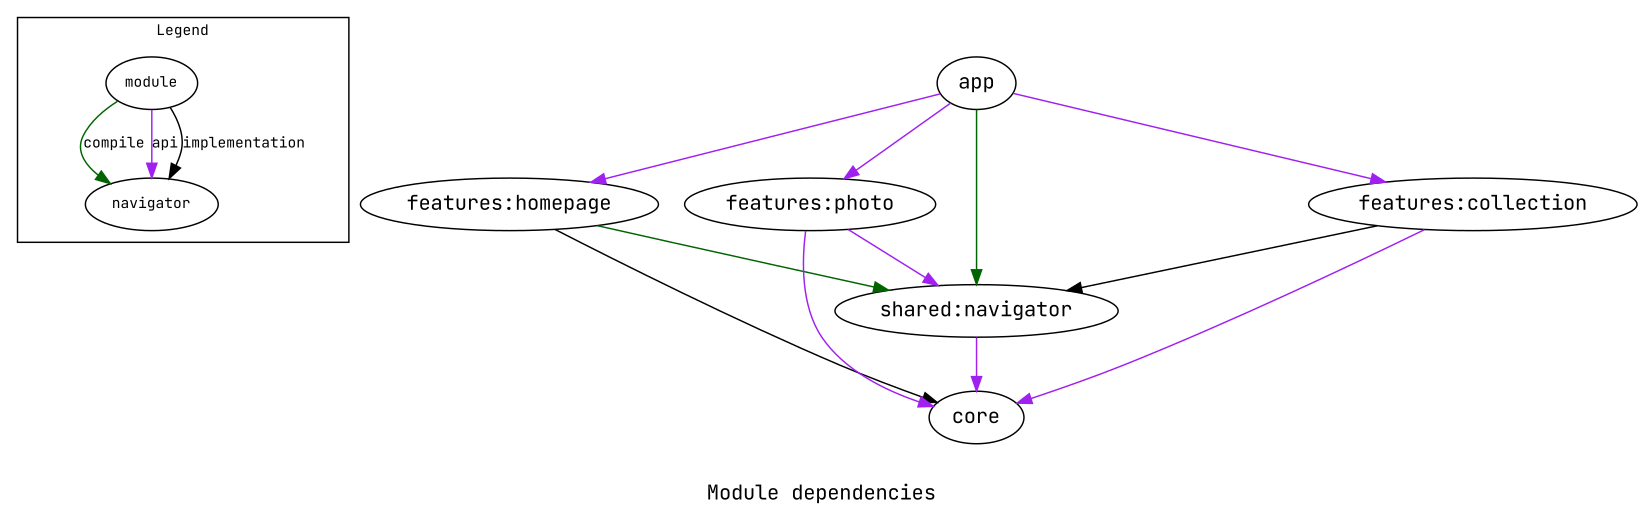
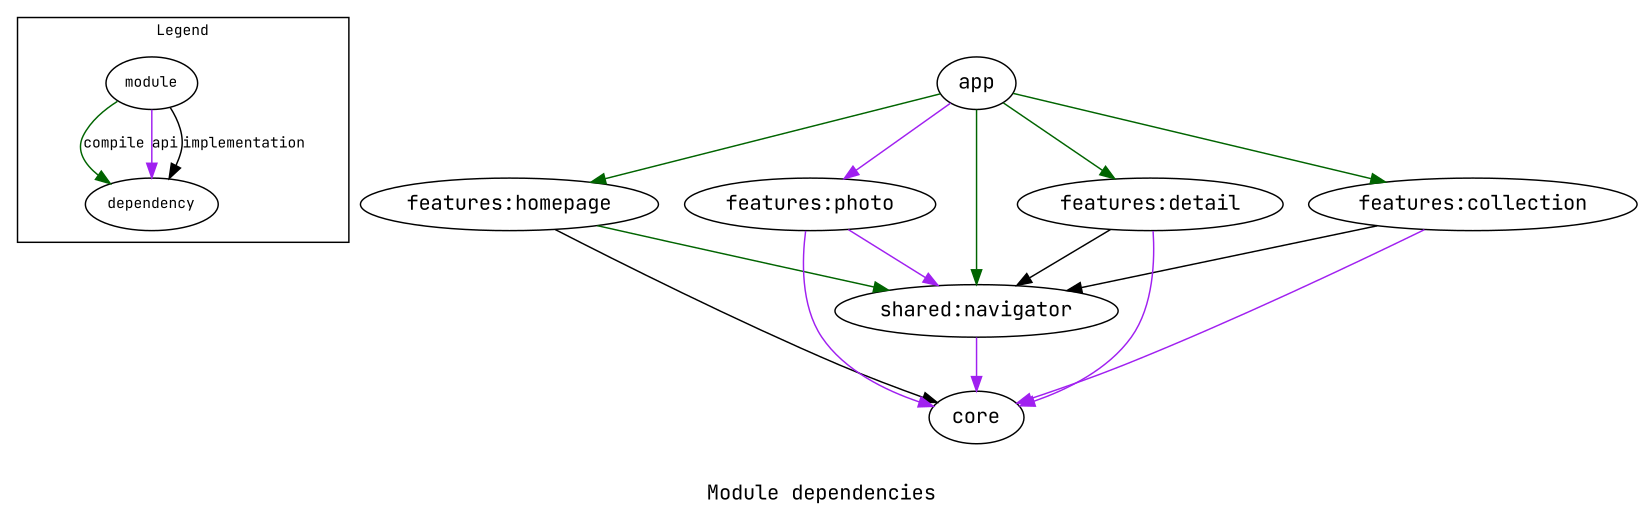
  digraph {
    fontname="JetBrains Mono"
    label="Module dependencies"
    rankdir=TB
    node [fontname="JetBrains Mono"]
    edge [color=purple fontname="JetBrains Mono"]
    module [fontsize=10]
-   dependency [fontsize=10 label=navigator]
+   dependency [fontsize=10]
    app
    "shared:navigator"
    "features:homepage"
    "features:photo"
    "features:collection"
+   "features:detail"
    core
    subgraph cluster_1 {
      fontsize=10
      label=Legend
      module
      dependency
    }
    module -> dependency [fontsize=10 label=api]
    module -> dependency [color=black fontsize=10 label=implementation]
    module -> dependency [color=darkgreen fontsize=10 label=compile]
    app -> "shared:navigator" [color=darkgreen]
-   app -> "features:homepage"
+   app -> "features:homepage" [color=darkgreen]
    app -> "features:photo"
-   app -> "features:collection"
+   app -> "features:collection" [color=darkgreen]
+   app -> "features:detail" [color=darkgreen]
    "shared:navigator" -> core
    "features:homepage" -> "shared:navigator" [color=darkgreen]
    "features:homepage" -> core [color=black]
    "features:photo" -> "shared:navigator"
    "features:photo" -> core
    "features:collection" -> "shared:navigator" [color=black]
    "features:collection" -> core
+   "features:detail" -> "shared:navigator" [color=black]
+   "features:detail" -> core
  }
